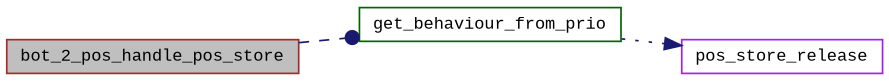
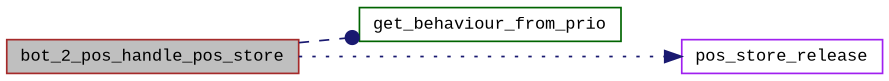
  digraph {
    fontname="Liberation Mono"
    rankdir=LR
    node [fillcolor=white fontname="Liberation Mono" fontsize=10 shape=record style=filled]
    edge [color=midnightblue fontname="Liberation Mono" fontsize=10 labelfontname=Helvetica labelfontsize=10]
    n1 [color=brown fillcolor=grey75 fontcolor=black height=0.2 label=bot_2_pos_handle_pos_store width=0.4]
    n2 [color=darkgreen height=0.2 label=get_behaviour_from_prio width=0.4]
    n3 [color=purple height=0.2 label=pos_store_release width=0.4]
    n1 -> n2 [arrowhead=dot style=dashed]
-   n2 -> n3 [arrowhead=normal style=dotted]
+   n1 -> n3 [arrowhead=normal style=dotted]
  }
